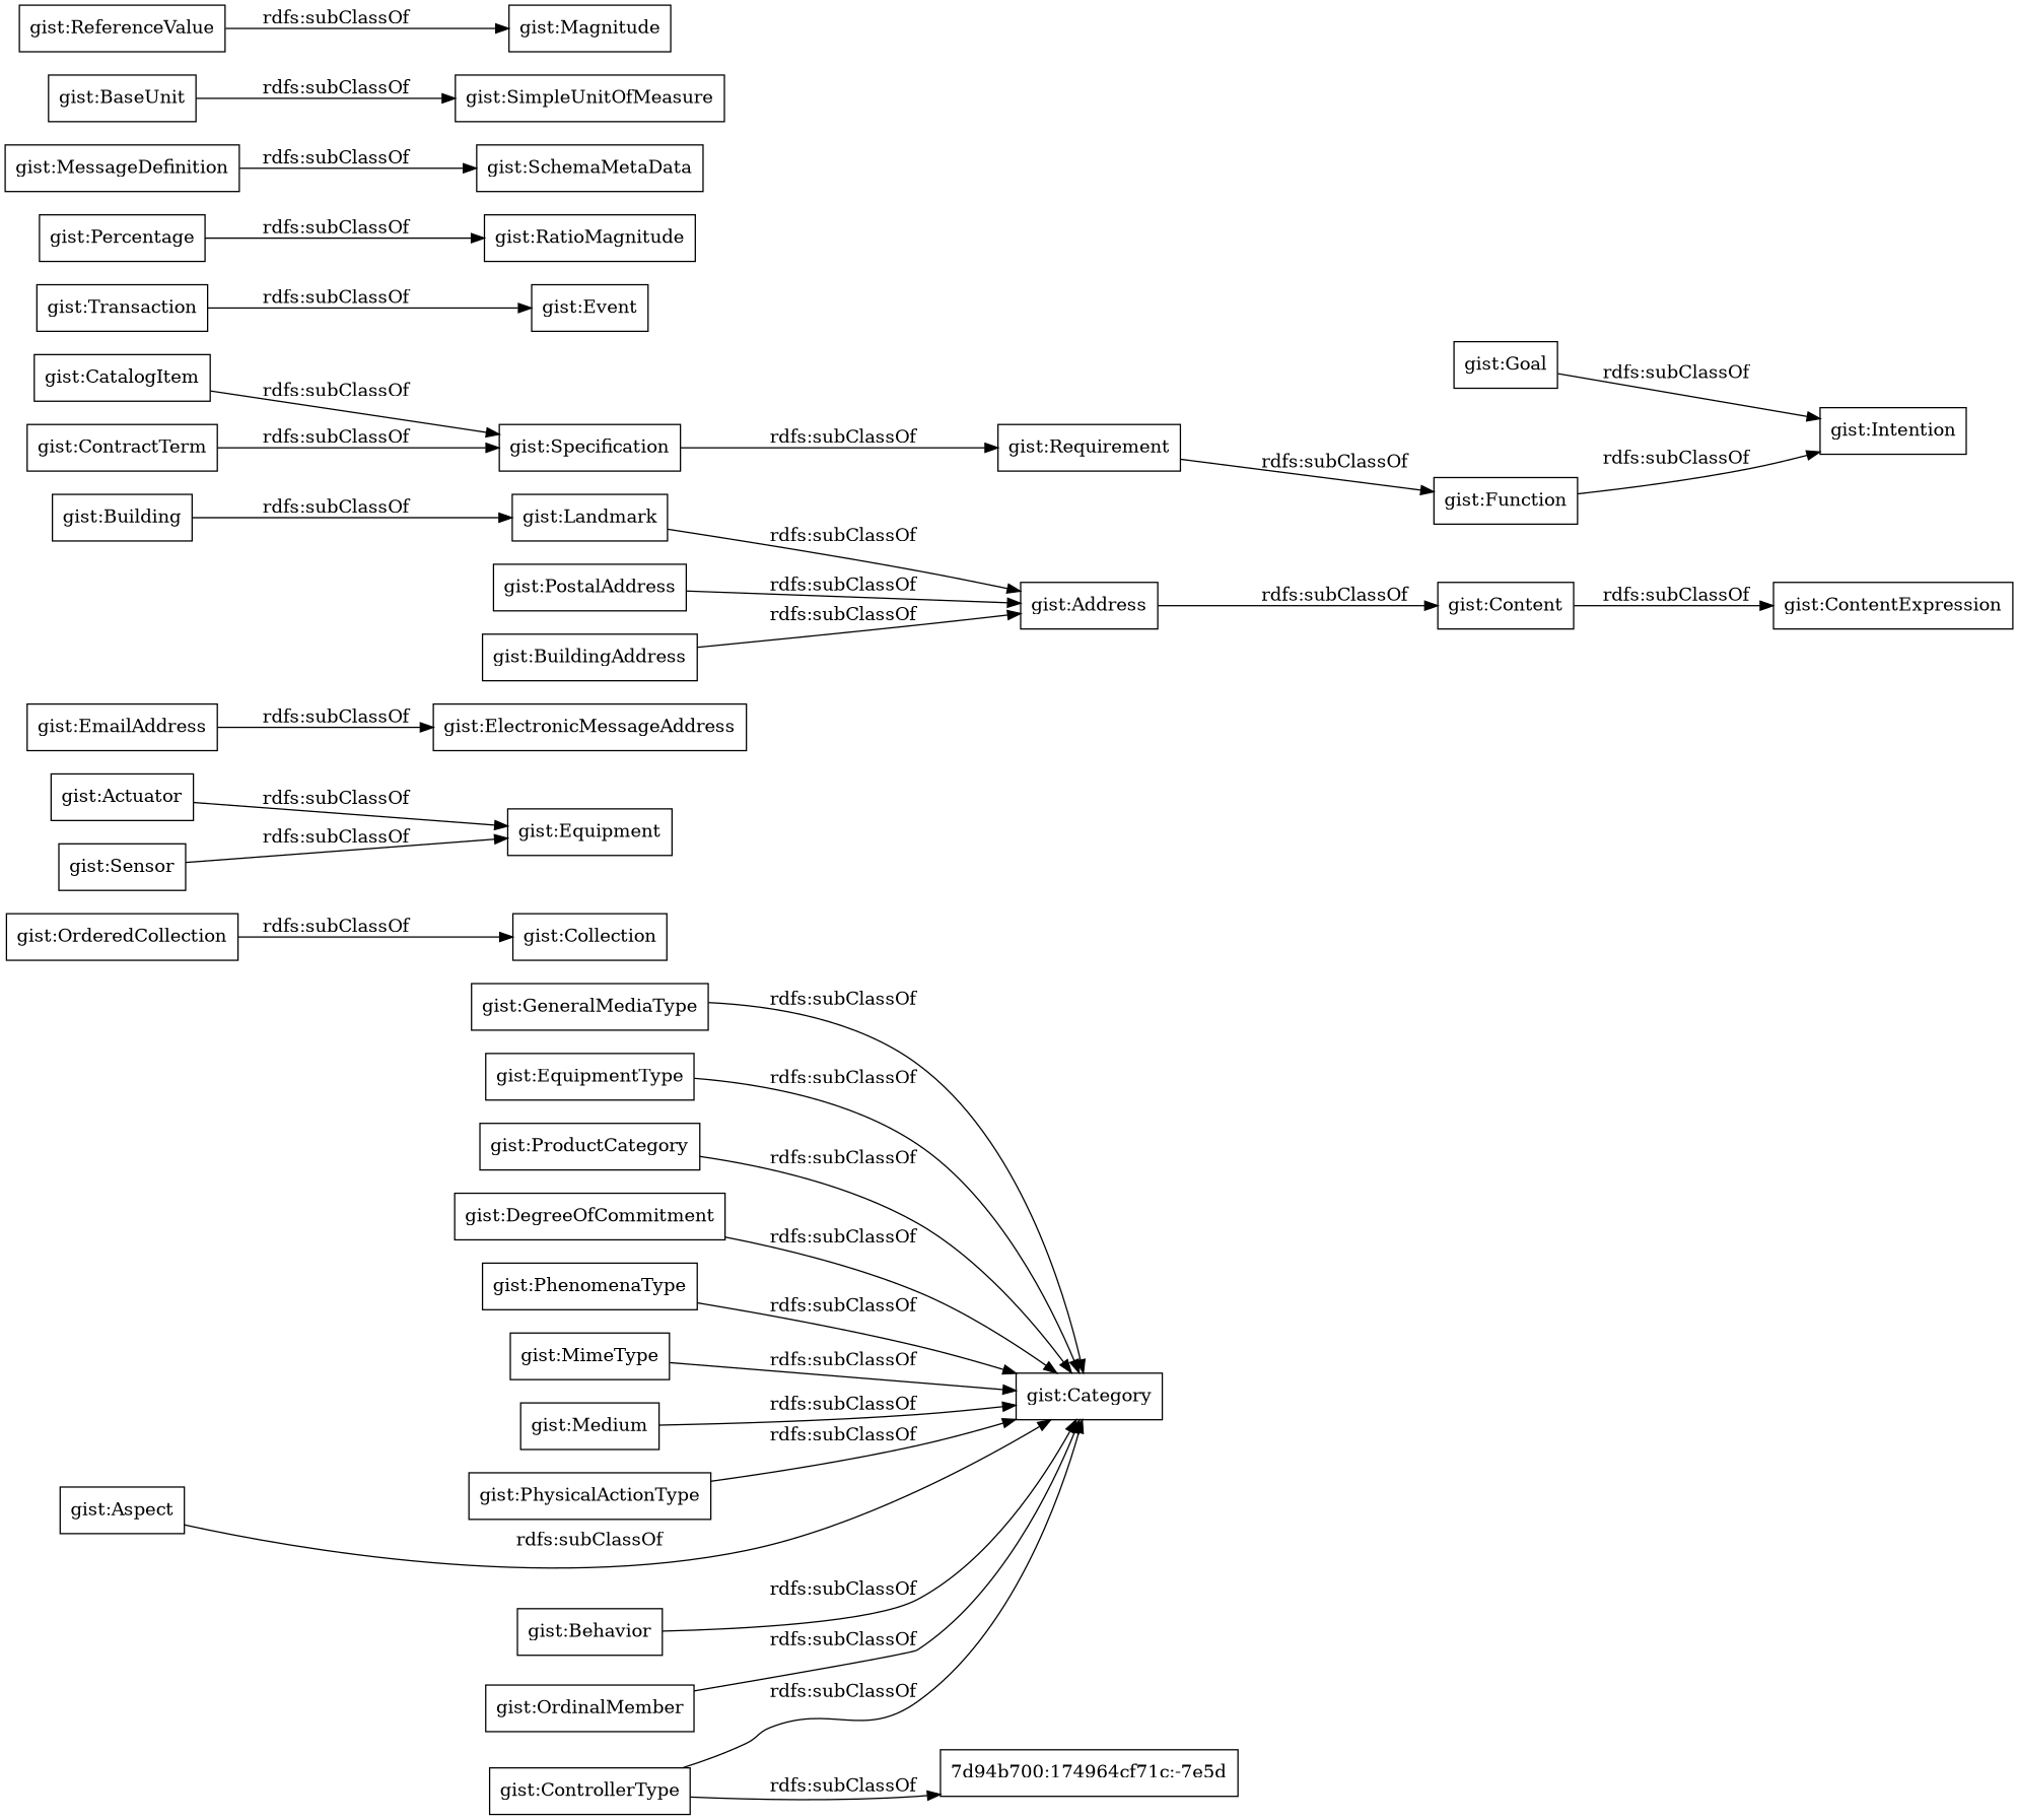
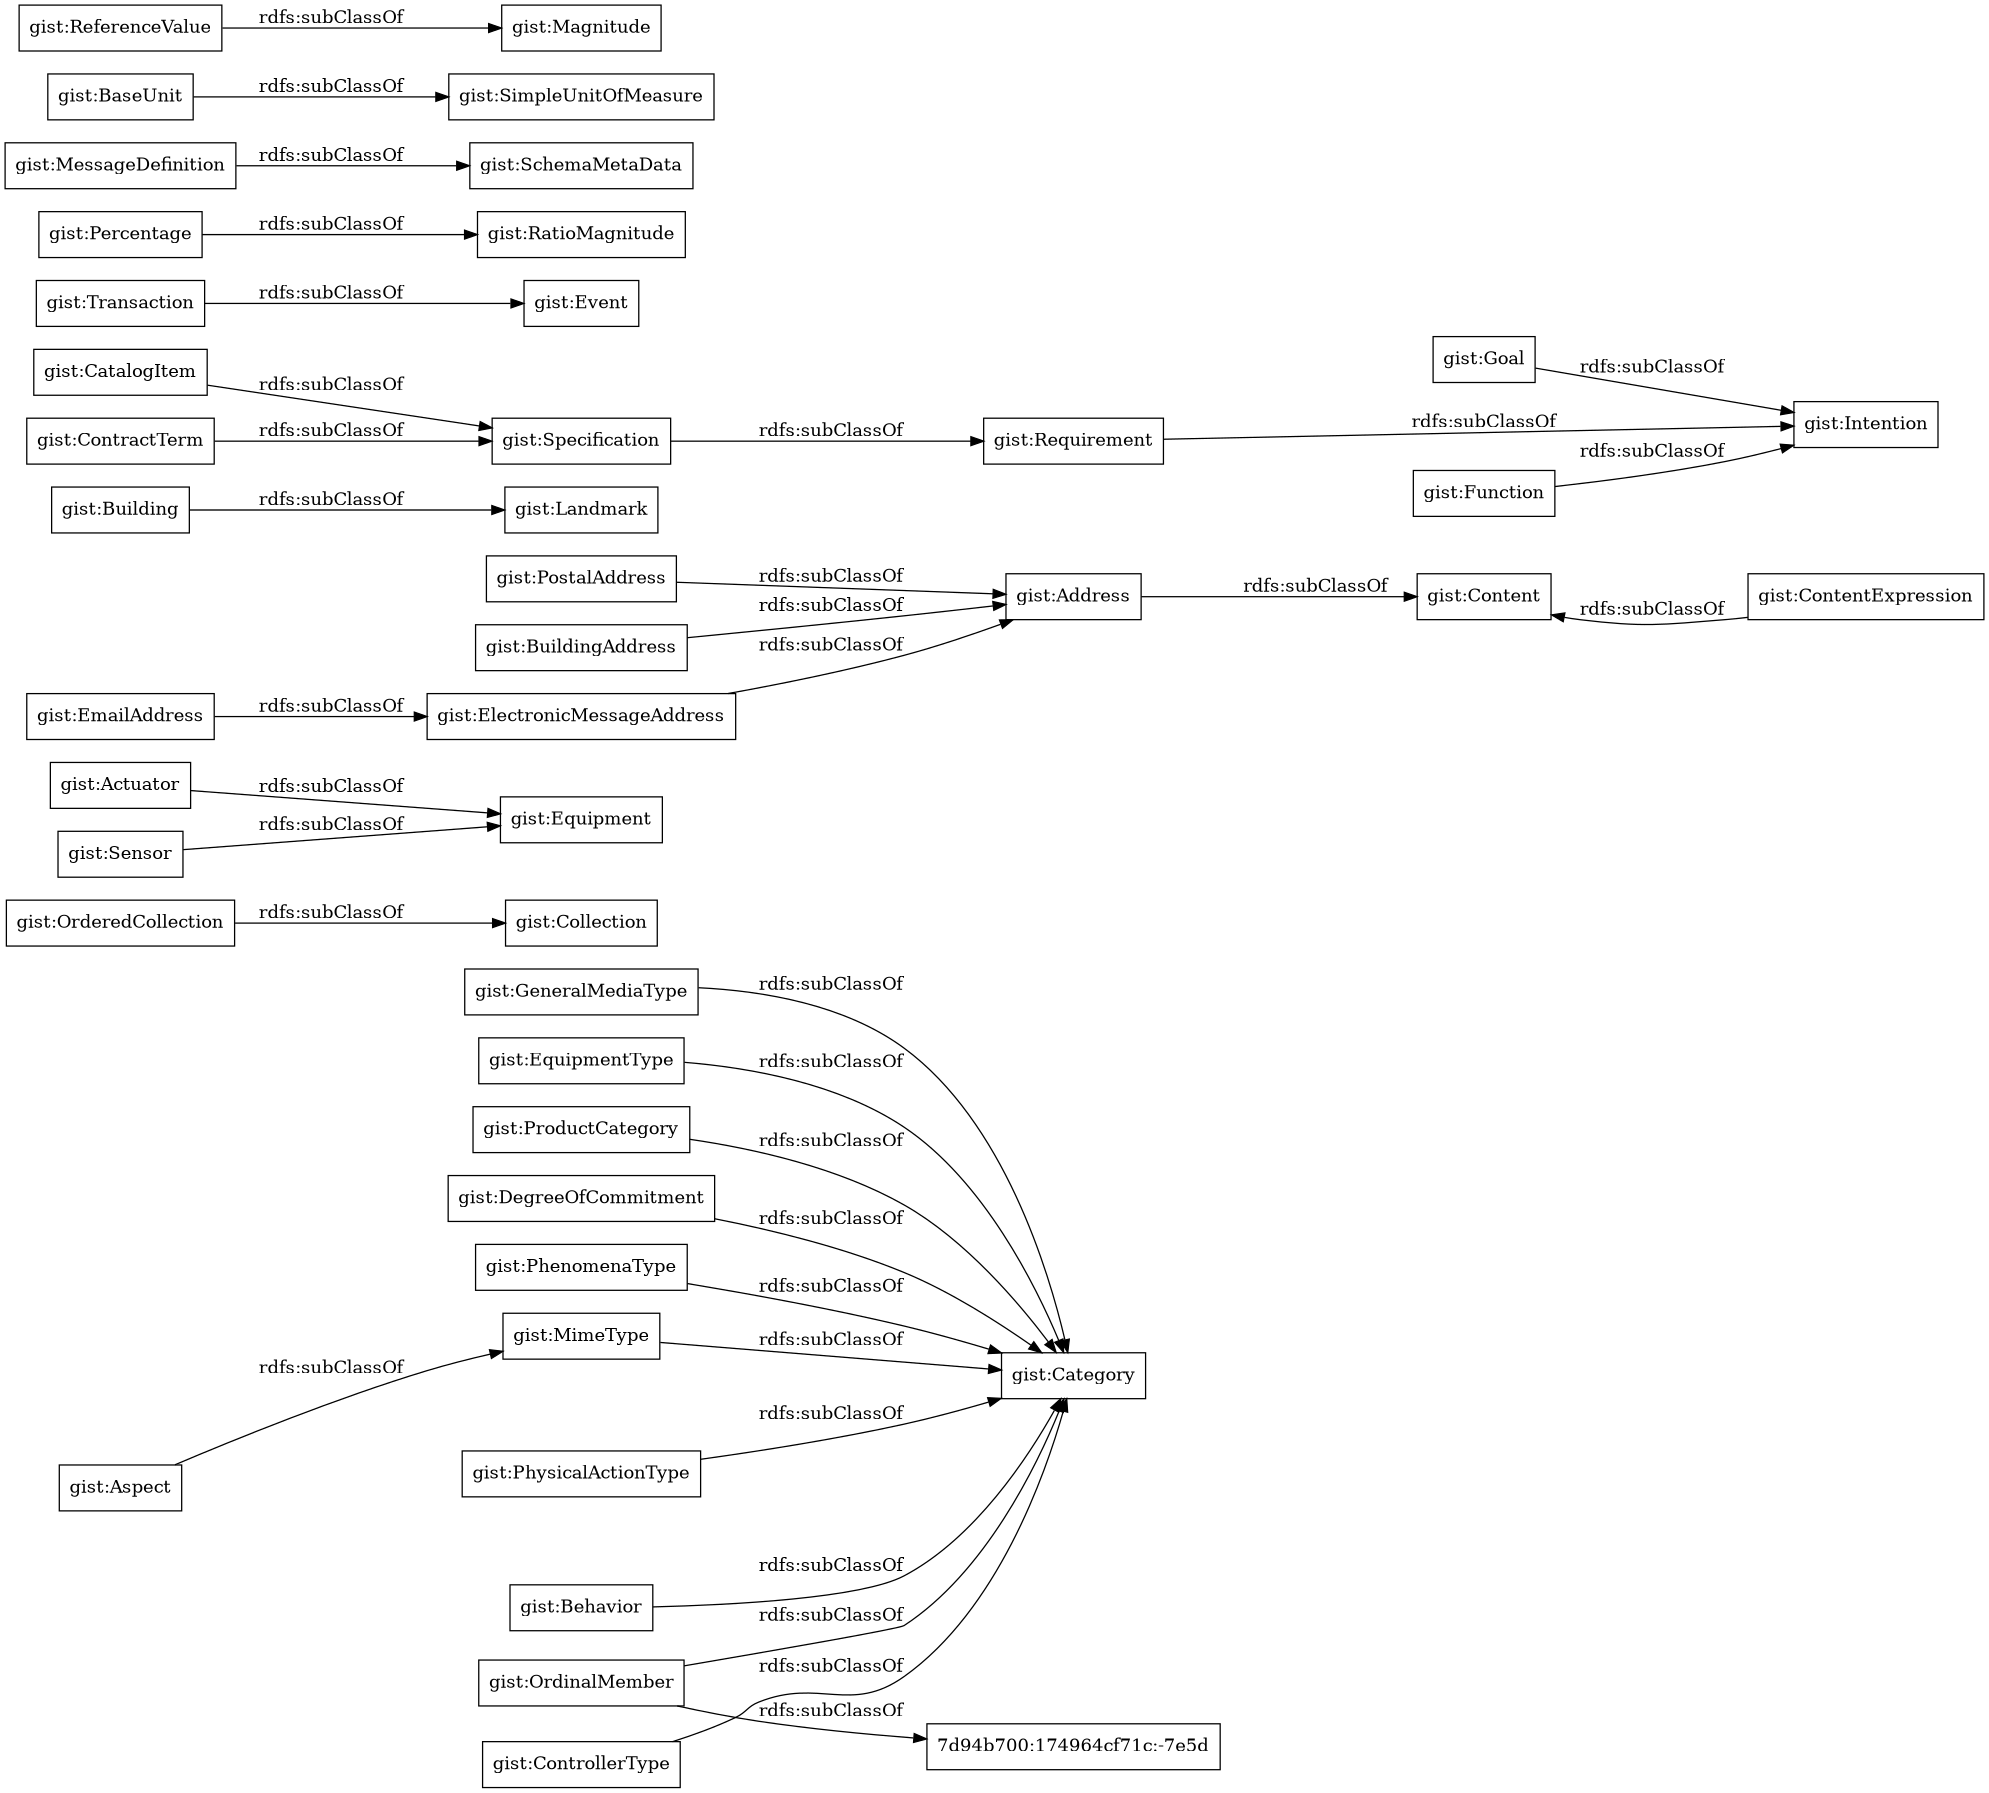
  digraph {
    fontname="DejaVu Serif"
    rankdir=LR
    node [color=black fontname="DejaVu Serif" shape=rectangle]
    edge [fontname="DejaVu Serif"]
    "gist:ProductCategory"
    "gist:Category"
    "gist:OrderedCollection"
    "gist:Collection"
    "gist:Actuator"
    "gist:Equipment"
    "gist:DegreeOfCommitment"
    "gist:Building"
    "gist:Landmark"
    "gist:PostalAddress"
    "gist:Address"
    "gist:Content"
    "gist:BuildingAddress"
    "gist:PhenomenaType"
    "gist:ContentExpression"
    "gist:MimeType"
    "gist:Goal"
    "gist:Intention"
-   "gist:Medium"
    "gist:PhysicalActionType"
    "gist:Transaction"
    "gist:Event"
    "gist:CatalogItem"
    "gist:Specification"
    "gist:Requirement"
    "gist:Aspect"
    "gist:Percentage"
    "gist:RatioMagnitude"
    "gist:MessageDefinition"
    "gist:SchemaMetaData"
    "gist:Function"
    "gist:BaseUnit"
    "gist:SimpleUnitOfMeasure"
    "gist:ReferenceValue"
    "gist:Magnitude"
    "gist:OrdinalMember"
    n37 [label="7d94b700:174964cf71c:-7e5d"]
    "gist:ContractTerm"
    "gist:Behavior"
    "gist:EmailAddress"
    "gist:ElectronicMessageAddress"
    "gist:Sensor"
    "gist:ControllerType"
    "gist:GeneralMediaType"
    "gist:EquipmentType"
    "gist:ProductCategory" -> "gist:Category" [label="rdfs:subClassOf"]
    "gist:OrderedCollection" -> "gist:Collection" [label="rdfs:subClassOf"]
    "gist:Actuator" -> "gist:Equipment" [label="rdfs:subClassOf"]
    "gist:DegreeOfCommitment" -> "gist:Category" [label="rdfs:subClassOf"]
    "gist:Building" -> "gist:Landmark" [label="rdfs:subClassOf"]
    "gist:PostalAddress" -> "gist:Address" [label="rdfs:subClassOf"]
    "gist:Address" -> "gist:Content" [label="rdfs:subClassOf"]
    "gist:BuildingAddress" -> "gist:Address" [label="rdfs:subClassOf"]
    "gist:PhenomenaType" -> "gist:Category" [label="rdfs:subClassOf"]
-   "gist:Content" -> "gist:ContentExpression" [label="rdfs:subClassOf"]
+   "gist:ContentExpression" -> "gist:Content" [label="rdfs:subClassOf"]
    "gist:MimeType" -> "gist:Category" [label="rdfs:subClassOf"]
    "gist:Goal" -> "gist:Intention" [label="rdfs:subClassOf"]
-   "gist:Medium" -> "gist:Category" [label="rdfs:subClassOf"]
    "gist:PhysicalActionType" -> "gist:Category" [label="rdfs:subClassOf"]
    "gist:Transaction" -> "gist:Event" [label="rdfs:subClassOf"]
    "gist:CatalogItem" -> "gist:Specification" [label="rdfs:subClassOf"]
    "gist:Specification" -> "gist:Requirement" [label="rdfs:subClassOf"]
-   "gist:Requirement" -> "gist:Function" [label="rdfs:subClassOf"]
-   "gist:Aspect" -> "gist:Category" [label="rdfs:subClassOf"]
+   "gist:Requirement" -> "gist:Intention" [label="rdfs:subClassOf"]
+   "gist:Aspect" -> "gist:MimeType" [label="rdfs:subClassOf"]
    "gist:Percentage" -> "gist:RatioMagnitude" [label="rdfs:subClassOf"]
    "gist:MessageDefinition" -> "gist:SchemaMetaData" [label="rdfs:subClassOf"]
    "gist:Function" -> "gist:Intention" [label="rdfs:subClassOf"]
    "gist:BaseUnit" -> "gist:SimpleUnitOfMeasure" [label="rdfs:subClassOf"]
    "gist:ReferenceValue" -> "gist:Magnitude" [label="rdfs:subClassOf"]
    "gist:OrdinalMember" -> "gist:Category" [label="rdfs:subClassOf"]
-   "gist:ControllerType" -> n37 [label="rdfs:subClassOf"]
+   "gist:OrdinalMember" -> n37 [label="rdfs:subClassOf"]
    "gist:ContractTerm" -> "gist:Specification" [label="rdfs:subClassOf"]
    "gist:Behavior" -> "gist:Category" [label="rdfs:subClassOf"]
    "gist:EmailAddress" -> "gist:ElectronicMessageAddress" [label="rdfs:subClassOf"]
-   "gist:Landmark" -> "gist:Address" [label="rdfs:subClassOf"]
+   "gist:ElectronicMessageAddress" -> "gist:Address" [label="rdfs:subClassOf"]
    "gist:Sensor" -> "gist:Equipment" [label="rdfs:subClassOf"]
    "gist:ControllerType" -> "gist:Category" [label="rdfs:subClassOf"]
    "gist:GeneralMediaType" -> "gist:Category" [label="rdfs:subClassOf"]
    "gist:EquipmentType" -> "gist:Category" [label="rdfs:subClassOf"]
  }
